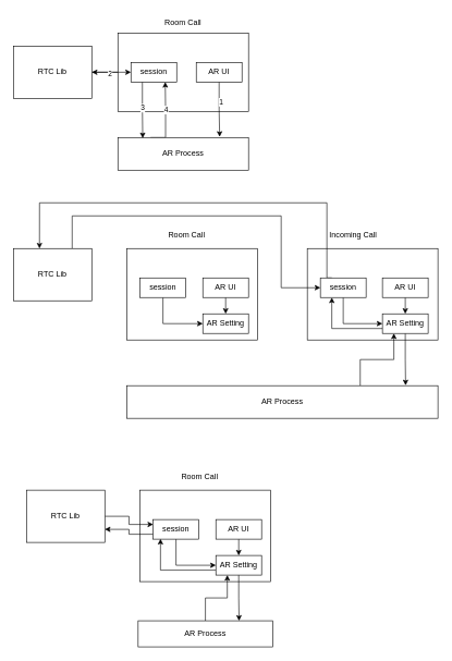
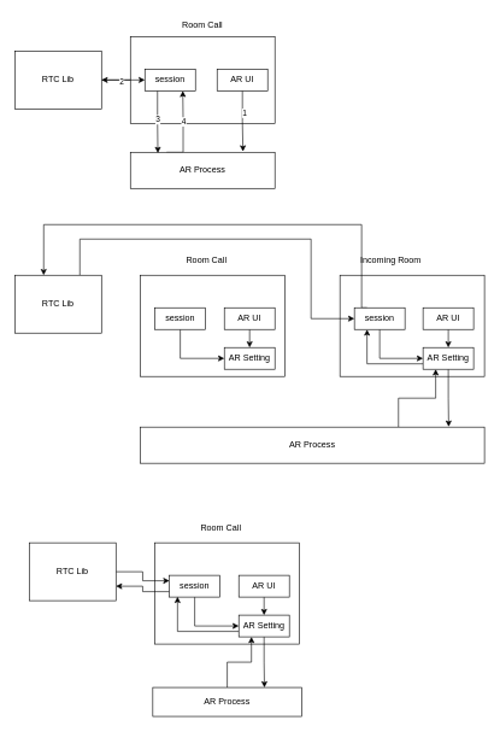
  <mxCell id="0" />
  <mxCell id="1" parent="0" />
  <mxCell id="2" value="" style="rounded=0;whiteSpace=wrap;html=1;" vertex="1" parent="1"><mxGeometry x="470" y="380" width="200" height="140" as="geometry" /></mxCell>
  <mxCell id="3" value="" style="edgeStyle=orthogonalEdgeStyle;rounded=0;orthogonalLoop=1;jettySize=auto;html=1;" edge="1" parent="1" source="4" target="17"><mxGeometry relative="1" as="geometry" /></mxCell>
  <mxCell id="4" value="" style="rounded=0;whiteSpace=wrap;html=1;" vertex="1" parent="1"><mxGeometry x="180" y="50" width="200" height="120" as="geometry" /></mxCell>
  <mxCell id="5" value="Room Call" style="text;html=1;strokeColor=none;fillColor=none;align=center;verticalAlign=middle;whiteSpace=wrap;rounded=0;" vertex="1" parent="1"><mxGeometry x="250" y="20" width="60" height="30" as="geometry" /></mxCell>
  <mxCell id="6" style="edgeStyle=orthogonalEdgeStyle;rounded=0;orthogonalLoop=1;jettySize=auto;html=1;exitX=0.25;exitY=0;exitDx=0;exitDy=0;entryX=0.75;entryY=1;entryDx=0;entryDy=0;" edge="1" parent="1" source="8" target="11"><mxGeometry relative="1" as="geometry"><Array as="points"><mxPoint x="253" y="210" /><mxPoint x="253" y="167" /><mxPoint x="253" y="167" /></Array></mxGeometry></mxCell>
  <mxCell id="7" value="4" style="edgeLabel;html=1;align=center;verticalAlign=middle;resizable=0;points=[];" vertex="1" connectable="0" parent="6"><mxGeometry x="0.204" relative="1" as="geometry"><mxPoint as="offset" /></mxGeometry></mxCell>
  <mxCell id="8" value="AR Process" style="rounded=0;whiteSpace=wrap;html=1;" vertex="1" parent="1"><mxGeometry x="180" y="210" width="200" height="50" as="geometry" /></mxCell>
  <mxCell id="9" style="edgeStyle=orthogonalEdgeStyle;rounded=0;orthogonalLoop=1;jettySize=auto;html=1;exitX=0.25;exitY=1;exitDx=0;exitDy=0;entryX=0.19;entryY=0.02;entryDx=0;entryDy=0;entryPerimeter=0;" edge="1" parent="1" source="11" target="8"><mxGeometry relative="1" as="geometry" /></mxCell>
  <mxCell id="10" value="3" style="edgeLabel;html=1;align=center;verticalAlign=middle;resizable=0;points=[];" vertex="1" connectable="0" parent="9"><mxGeometry x="-0.098" relative="1" as="geometry"><mxPoint as="offset" /></mxGeometry></mxCell>
  <mxCell id="11" value="session" style="rounded=0;whiteSpace=wrap;html=1;" vertex="1" parent="1"><mxGeometry x="200" y="95" width="70" height="30" as="geometry" /></mxCell>
  <mxCell id="12" style="edgeStyle=orthogonalEdgeStyle;rounded=0;orthogonalLoop=1;jettySize=auto;html=1;exitX=0.5;exitY=1;exitDx=0;exitDy=0;entryX=0.779;entryY=-0.021;entryDx=0;entryDy=0;entryPerimeter=0;" edge="1" parent="1" source="14" target="8"><mxGeometry relative="1" as="geometry" /></mxCell>
  <mxCell id="13" value="1" style="edgeLabel;html=1;align=center;verticalAlign=middle;resizable=0;points=[];" vertex="1" connectable="0" parent="12"><mxGeometry x="-0.292" y="2" relative="1" as="geometry"><mxPoint as="offset" /></mxGeometry></mxCell>
  <mxCell id="14" value="AR UI" style="rounded=0;whiteSpace=wrap;html=1;" vertex="1" parent="1"><mxGeometry x="300" y="95" width="70" height="30" as="geometry" /></mxCell>
  <mxCell id="15" style="edgeStyle=orthogonalEdgeStyle;rounded=0;orthogonalLoop=1;jettySize=auto;html=1;exitX=1;exitY=0.5;exitDx=0;exitDy=0;entryX=0;entryY=0.5;entryDx=0;entryDy=0;" edge="1" parent="1" source="17" target="11"><mxGeometry relative="1" as="geometry" /></mxCell>
  <mxCell id="16" value="2" style="edgeLabel;html=1;align=center;verticalAlign=middle;resizable=0;points=[];" vertex="1" connectable="0" parent="15"><mxGeometry x="-0.1" y="-1" relative="1" as="geometry"><mxPoint as="offset" /></mxGeometry></mxCell>
  <mxCell id="17" value="RTC Lib" style="rounded=0;whiteSpace=wrap;html=1;" vertex="1" parent="1"><mxGeometry x="20" y="70" width="120" height="80" as="geometry" /></mxCell>
  <mxCell id="18" value="" style="rounded=0;whiteSpace=wrap;html=1;" vertex="1" parent="1"><mxGeometry x="194" y="380" width="200" height="140" as="geometry" /></mxCell>
  <mxCell id="19" style="edgeStyle=orthogonalEdgeStyle;rounded=0;orthogonalLoop=1;jettySize=auto;html=1;exitX=0.75;exitY=0;exitDx=0;exitDy=0;entryX=0.25;entryY=1;entryDx=0;entryDy=0;" edge="1" parent="1" source="20" target="35"><mxGeometry relative="1" as="geometry" /></mxCell>
  <mxCell id="20" value="AR Process" style="rounded=0;whiteSpace=wrap;html=1;" vertex="1" parent="1"><mxGeometry x="194" y="590" width="476" height="50" as="geometry" /></mxCell>
  <mxCell id="21" style="edgeStyle=orthogonalEdgeStyle;rounded=0;orthogonalLoop=1;jettySize=auto;html=1;exitX=0.5;exitY=1;exitDx=0;exitDy=0;entryX=0;entryY=0.5;entryDx=0;entryDy=0;" edge="1" parent="1" source="22" target="32"><mxGeometry relative="1" as="geometry" /></mxCell>
  <mxCell id="22" value="session" style="rounded=0;whiteSpace=wrap;html=1;" vertex="1" parent="1"><mxGeometry x="214" y="425" width="70" height="30" as="geometry" /></mxCell>
  <mxCell id="23" style="edgeStyle=orthogonalEdgeStyle;rounded=0;orthogonalLoop=1;jettySize=auto;html=1;exitX=0.5;exitY=1;exitDx=0;exitDy=0;entryX=0.5;entryY=0;entryDx=0;entryDy=0;" edge="1" parent="1" source="24" target="32"><mxGeometry relative="1" as="geometry" /></mxCell>
  <mxCell id="24" value="AR UI" style="rounded=0;whiteSpace=wrap;html=1;" vertex="1" parent="1"><mxGeometry x="310" y="425" width="70" height="30" as="geometry" /></mxCell>
  <mxCell id="25" value="Room Call" style="text;html=1;align=center;verticalAlign=middle;resizable=0;points=[];autosize=1;strokeColor=none;fillColor=none;" vertex="1" parent="1"><mxGeometry x="250" y="350" width="70" height="20" as="geometry" /></mxCell>
  <mxCell id="26" style="edgeStyle=orthogonalEdgeStyle;rounded=0;orthogonalLoop=1;jettySize=auto;html=1;exitX=0.5;exitY=1;exitDx=0;exitDy=0;entryX=0;entryY=0.5;entryDx=0;entryDy=0;" edge="1" parent="1" source="28" target="35"><mxGeometry relative="1" as="geometry" /></mxCell>
  <mxCell id="27" style="edgeStyle=orthogonalEdgeStyle;rounded=0;orthogonalLoop=1;jettySize=auto;html=1;exitX=0.25;exitY=0;exitDx=0;exitDy=0;entryX=0.333;entryY=0;entryDx=0;entryDy=0;entryPerimeter=0;" edge="1" parent="1" source="28" target="37"><mxGeometry relative="1" as="geometry"><Array as="points"><mxPoint x="500" y="425" /><mxPoint x="500" y="310" /><mxPoint x="60" y="310" /></Array></mxGeometry></mxCell>
  <mxCell id="28" value="session" style="rounded=0;whiteSpace=wrap;html=1;" vertex="1" parent="1"><mxGeometry x="490" y="425" width="70" height="30" as="geometry" /></mxCell>
  <mxCell id="29" style="edgeStyle=orthogonalEdgeStyle;rounded=0;orthogonalLoop=1;jettySize=auto;html=1;exitX=0.5;exitY=1;exitDx=0;exitDy=0;entryX=0.5;entryY=0;entryDx=0;entryDy=0;" edge="1" parent="1" source="30" target="35"><mxGeometry relative="1" as="geometry" /></mxCell>
  <mxCell id="30" value="AR UI" style="rounded=0;whiteSpace=wrap;html=1;" vertex="1" parent="1"><mxGeometry x="585" y="425" width="70" height="30" as="geometry" /></mxCell>
- <mxCell id="31" value="Incoming Call" style="text;html=1;align=center;verticalAlign=middle;resizable=0;points=[];autosize=1;strokeColor=none;fillColor=none;" vertex="1" parent="1"><mxGeometry x="495" y="350" width="90" height="20" as="geometry" /></mxCell>
+ <mxCell id="31" value="Incoming Room" style="text;html=1;align=center;verticalAlign=middle;resizable=0;points=[];autosize=1;strokeColor=none;fillColor=none;" vertex="1" parent="1"><mxGeometry x="495" y="350" width="90" height="20" as="geometry" /></mxCell>
  <mxCell id="32" value="AR Setting" style="rounded=0;whiteSpace=wrap;html=1;" vertex="1" parent="1"><mxGeometry x="310" y="480" width="70" height="30" as="geometry" /></mxCell>
  <mxCell id="33" style="edgeStyle=orthogonalEdgeStyle;rounded=0;orthogonalLoop=1;jettySize=auto;html=1;exitX=0.5;exitY=1;exitDx=0;exitDy=0;entryX=0.896;entryY=-0.011;entryDx=0;entryDy=0;entryPerimeter=0;" edge="1" parent="1" source="35" target="20"><mxGeometry relative="1" as="geometry" /></mxCell>
  <mxCell id="34" style="edgeStyle=orthogonalEdgeStyle;rounded=0;orthogonalLoop=1;jettySize=auto;html=1;exitX=0;exitY=0.75;exitDx=0;exitDy=0;entryX=0.25;entryY=1;entryDx=0;entryDy=0;" edge="1" parent="1" source="35" target="28"><mxGeometry relative="1" as="geometry" /></mxCell>
  <mxCell id="35" value="AR Setting" style="rounded=0;whiteSpace=wrap;html=1;" vertex="1" parent="1"><mxGeometry x="585" y="480" width="70" height="30" as="geometry" /></mxCell>
  <mxCell id="36" style="edgeStyle=orthogonalEdgeStyle;rounded=0;orthogonalLoop=1;jettySize=auto;html=1;exitX=0.75;exitY=0;exitDx=0;exitDy=0;entryX=0;entryY=0.5;entryDx=0;entryDy=0;" edge="1" parent="1" source="37" target="28"><mxGeometry relative="1" as="geometry"><Array as="points"><mxPoint x="110" y="330" /><mxPoint x="430" y="330" /><mxPoint x="430" y="440" /></Array></mxGeometry></mxCell>
  <mxCell id="37" value="RTC Lib" style="rounded=0;whiteSpace=wrap;html=1;" vertex="1" parent="1"><mxGeometry x="20" y="380" width="120" height="80" as="geometry" /></mxCell>
  <mxCell id="38" value="" style="rounded=0;whiteSpace=wrap;html=1;" vertex="1" parent="1"><mxGeometry x="214" y="750" width="200" height="140" as="geometry" /></mxCell>
  <mxCell id="39" style="edgeStyle=orthogonalEdgeStyle;rounded=0;orthogonalLoop=1;jettySize=auto;html=1;exitX=0.5;exitY=0;exitDx=0;exitDy=0;entryX=0.25;entryY=1;entryDx=0;entryDy=0;" edge="1" parent="1" source="40" target="49"><mxGeometry relative="1" as="geometry" /></mxCell>
  <mxCell id="40" value="AR Process" style="rounded=0;whiteSpace=wrap;html=1;" vertex="1" parent="1"><mxGeometry x="211" y="950" width="206" height="40" as="geometry" /></mxCell>
  <mxCell id="41" style="edgeStyle=orthogonalEdgeStyle;rounded=0;orthogonalLoop=1;jettySize=auto;html=1;exitX=0.5;exitY=1;exitDx=0;exitDy=0;entryX=0;entryY=0.5;entryDx=0;entryDy=0;" edge="1" parent="1" source="43" target="49"><mxGeometry relative="1" as="geometry" /></mxCell>
  <mxCell id="42" style="edgeStyle=orthogonalEdgeStyle;rounded=0;orthogonalLoop=1;jettySize=auto;html=1;exitX=0;exitY=0.75;exitDx=0;exitDy=0;entryX=1;entryY=0.75;entryDx=0;entryDy=0;" edge="1" parent="1" source="43" target="51"><mxGeometry relative="1" as="geometry" /></mxCell>
  <mxCell id="43" value="session" style="rounded=0;whiteSpace=wrap;html=1;" vertex="1" parent="1"><mxGeometry x="234" y="795" width="70" height="30" as="geometry" /></mxCell>
  <mxCell id="44" style="edgeStyle=orthogonalEdgeStyle;rounded=0;orthogonalLoop=1;jettySize=auto;html=1;exitX=0.5;exitY=1;exitDx=0;exitDy=0;entryX=0.5;entryY=0;entryDx=0;entryDy=0;" edge="1" parent="1" source="45" target="49"><mxGeometry relative="1" as="geometry" /></mxCell>
  <mxCell id="45" value="AR UI" style="rounded=0;whiteSpace=wrap;html=1;" vertex="1" parent="1"><mxGeometry x="330" y="795" width="70" height="30" as="geometry" /></mxCell>
  <mxCell id="46" value="Room Call" style="text;html=1;align=center;verticalAlign=middle;resizable=0;points=[];autosize=1;strokeColor=none;fillColor=none;" vertex="1" parent="1"><mxGeometry x="270" y="720" width="70" height="20" as="geometry" /></mxCell>
  <mxCell id="47" style="edgeStyle=orthogonalEdgeStyle;rounded=0;orthogonalLoop=1;jettySize=auto;html=1;exitX=0.5;exitY=1;exitDx=0;exitDy=0;entryX=0.75;entryY=0;entryDx=0;entryDy=0;" edge="1" parent="1" source="49" target="40"><mxGeometry relative="1" as="geometry" /></mxCell>
  <mxCell id="48" style="edgeStyle=orthogonalEdgeStyle;rounded=0;orthogonalLoop=1;jettySize=auto;html=1;exitX=0;exitY=0.75;exitDx=0;exitDy=0;entryX=0.16;entryY=0.986;entryDx=0;entryDy=0;entryPerimeter=0;" edge="1" parent="1" source="49" target="43"><mxGeometry relative="1" as="geometry" /></mxCell>
  <mxCell id="49" value="AR Setting" style="rounded=0;whiteSpace=wrap;html=1;" vertex="1" parent="1"><mxGeometry x="330" y="850" width="70" height="30" as="geometry" /></mxCell>
  <mxCell id="50" style="edgeStyle=orthogonalEdgeStyle;rounded=0;orthogonalLoop=1;jettySize=auto;html=1;exitX=1;exitY=0.5;exitDx=0;exitDy=0;entryX=0;entryY=0.25;entryDx=0;entryDy=0;" edge="1" parent="1" source="51" target="43"><mxGeometry relative="1" as="geometry" /></mxCell>
  <mxCell id="51" value="RTC Lib" style="rounded=0;whiteSpace=wrap;html=1;" vertex="1" parent="1"><mxGeometry x="40" y="750" width="120" height="80" as="geometry" /></mxCell>
